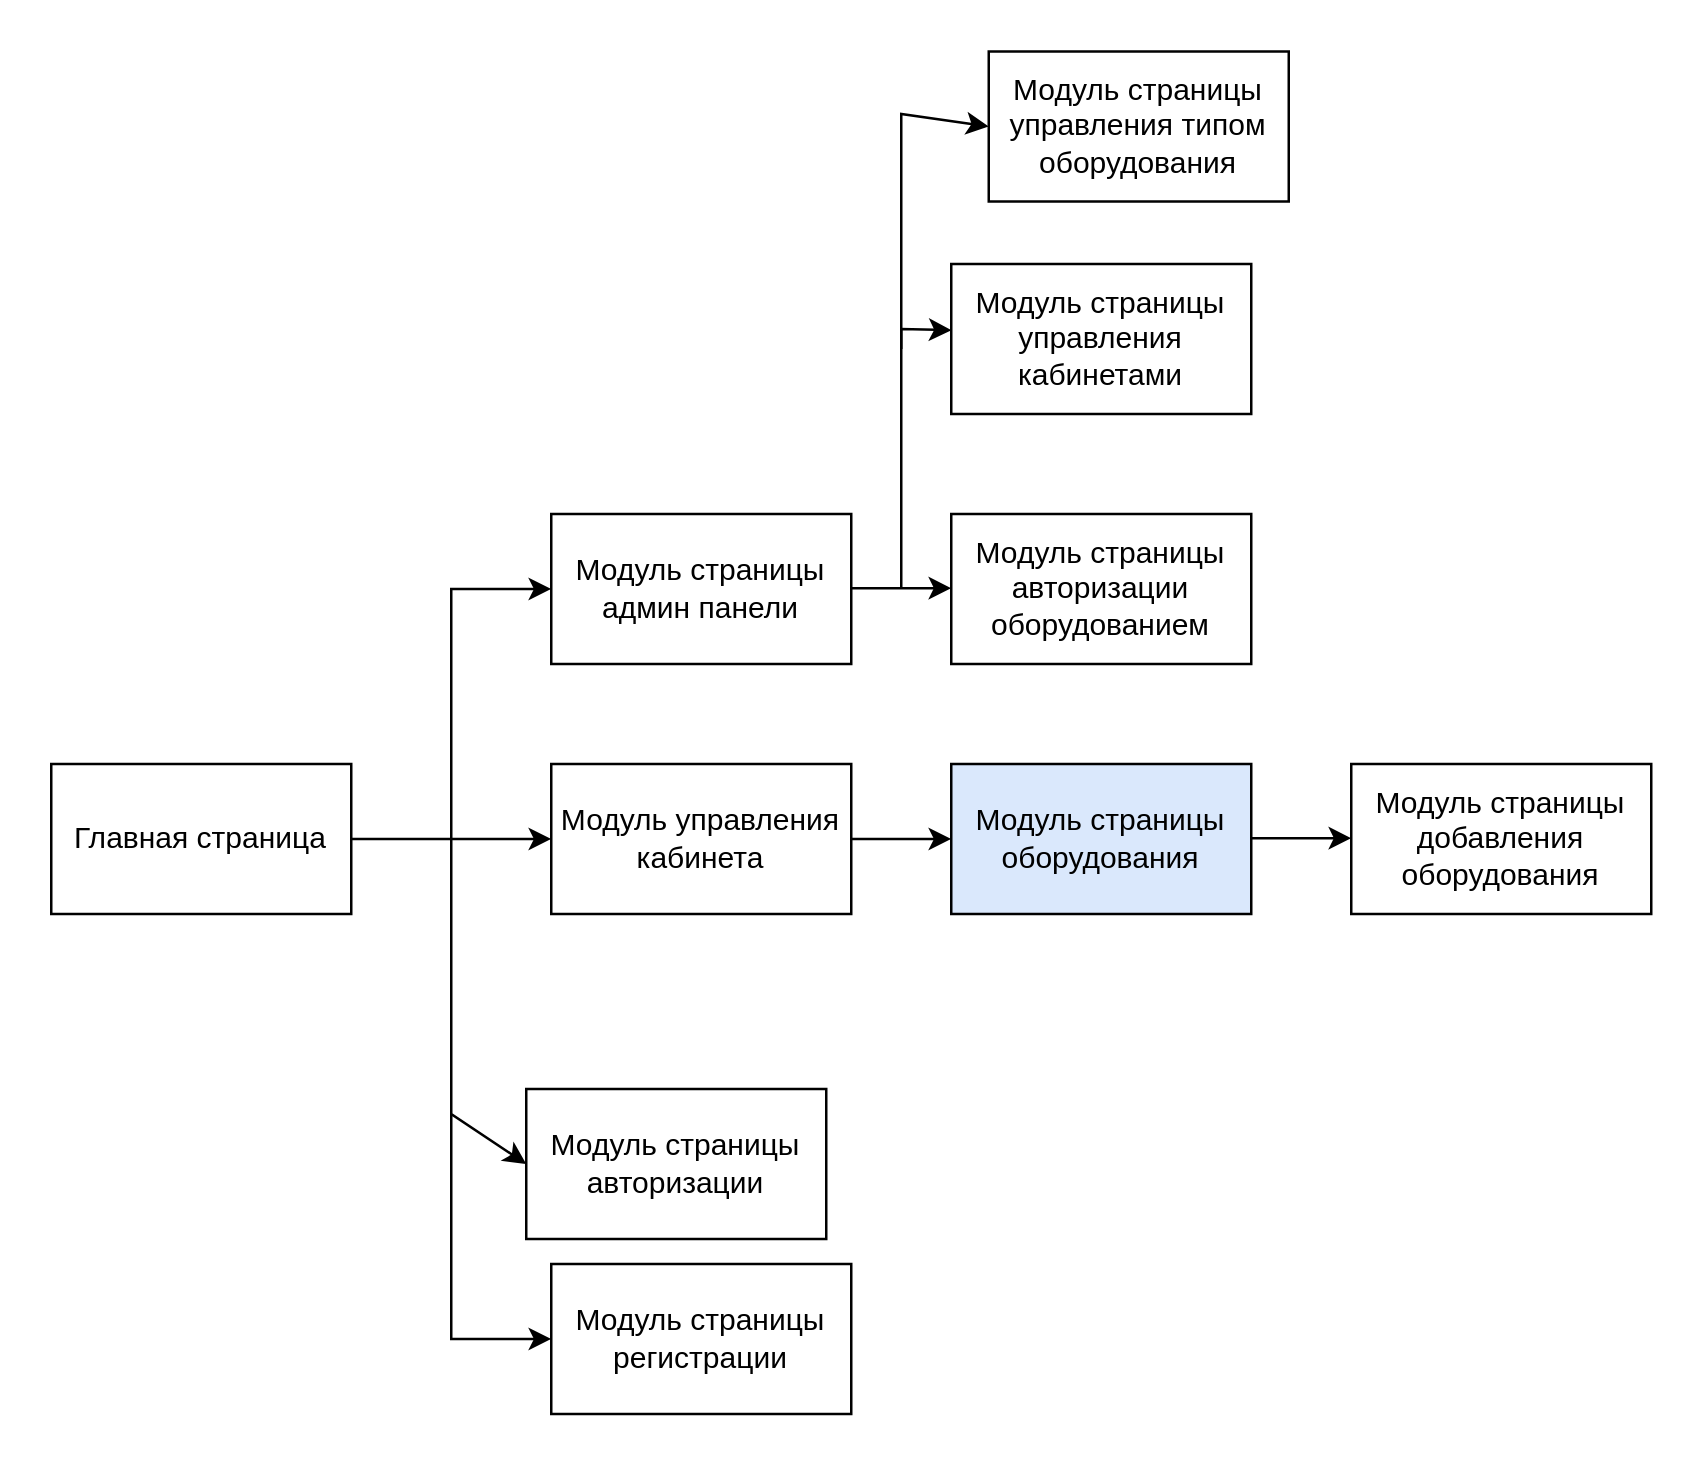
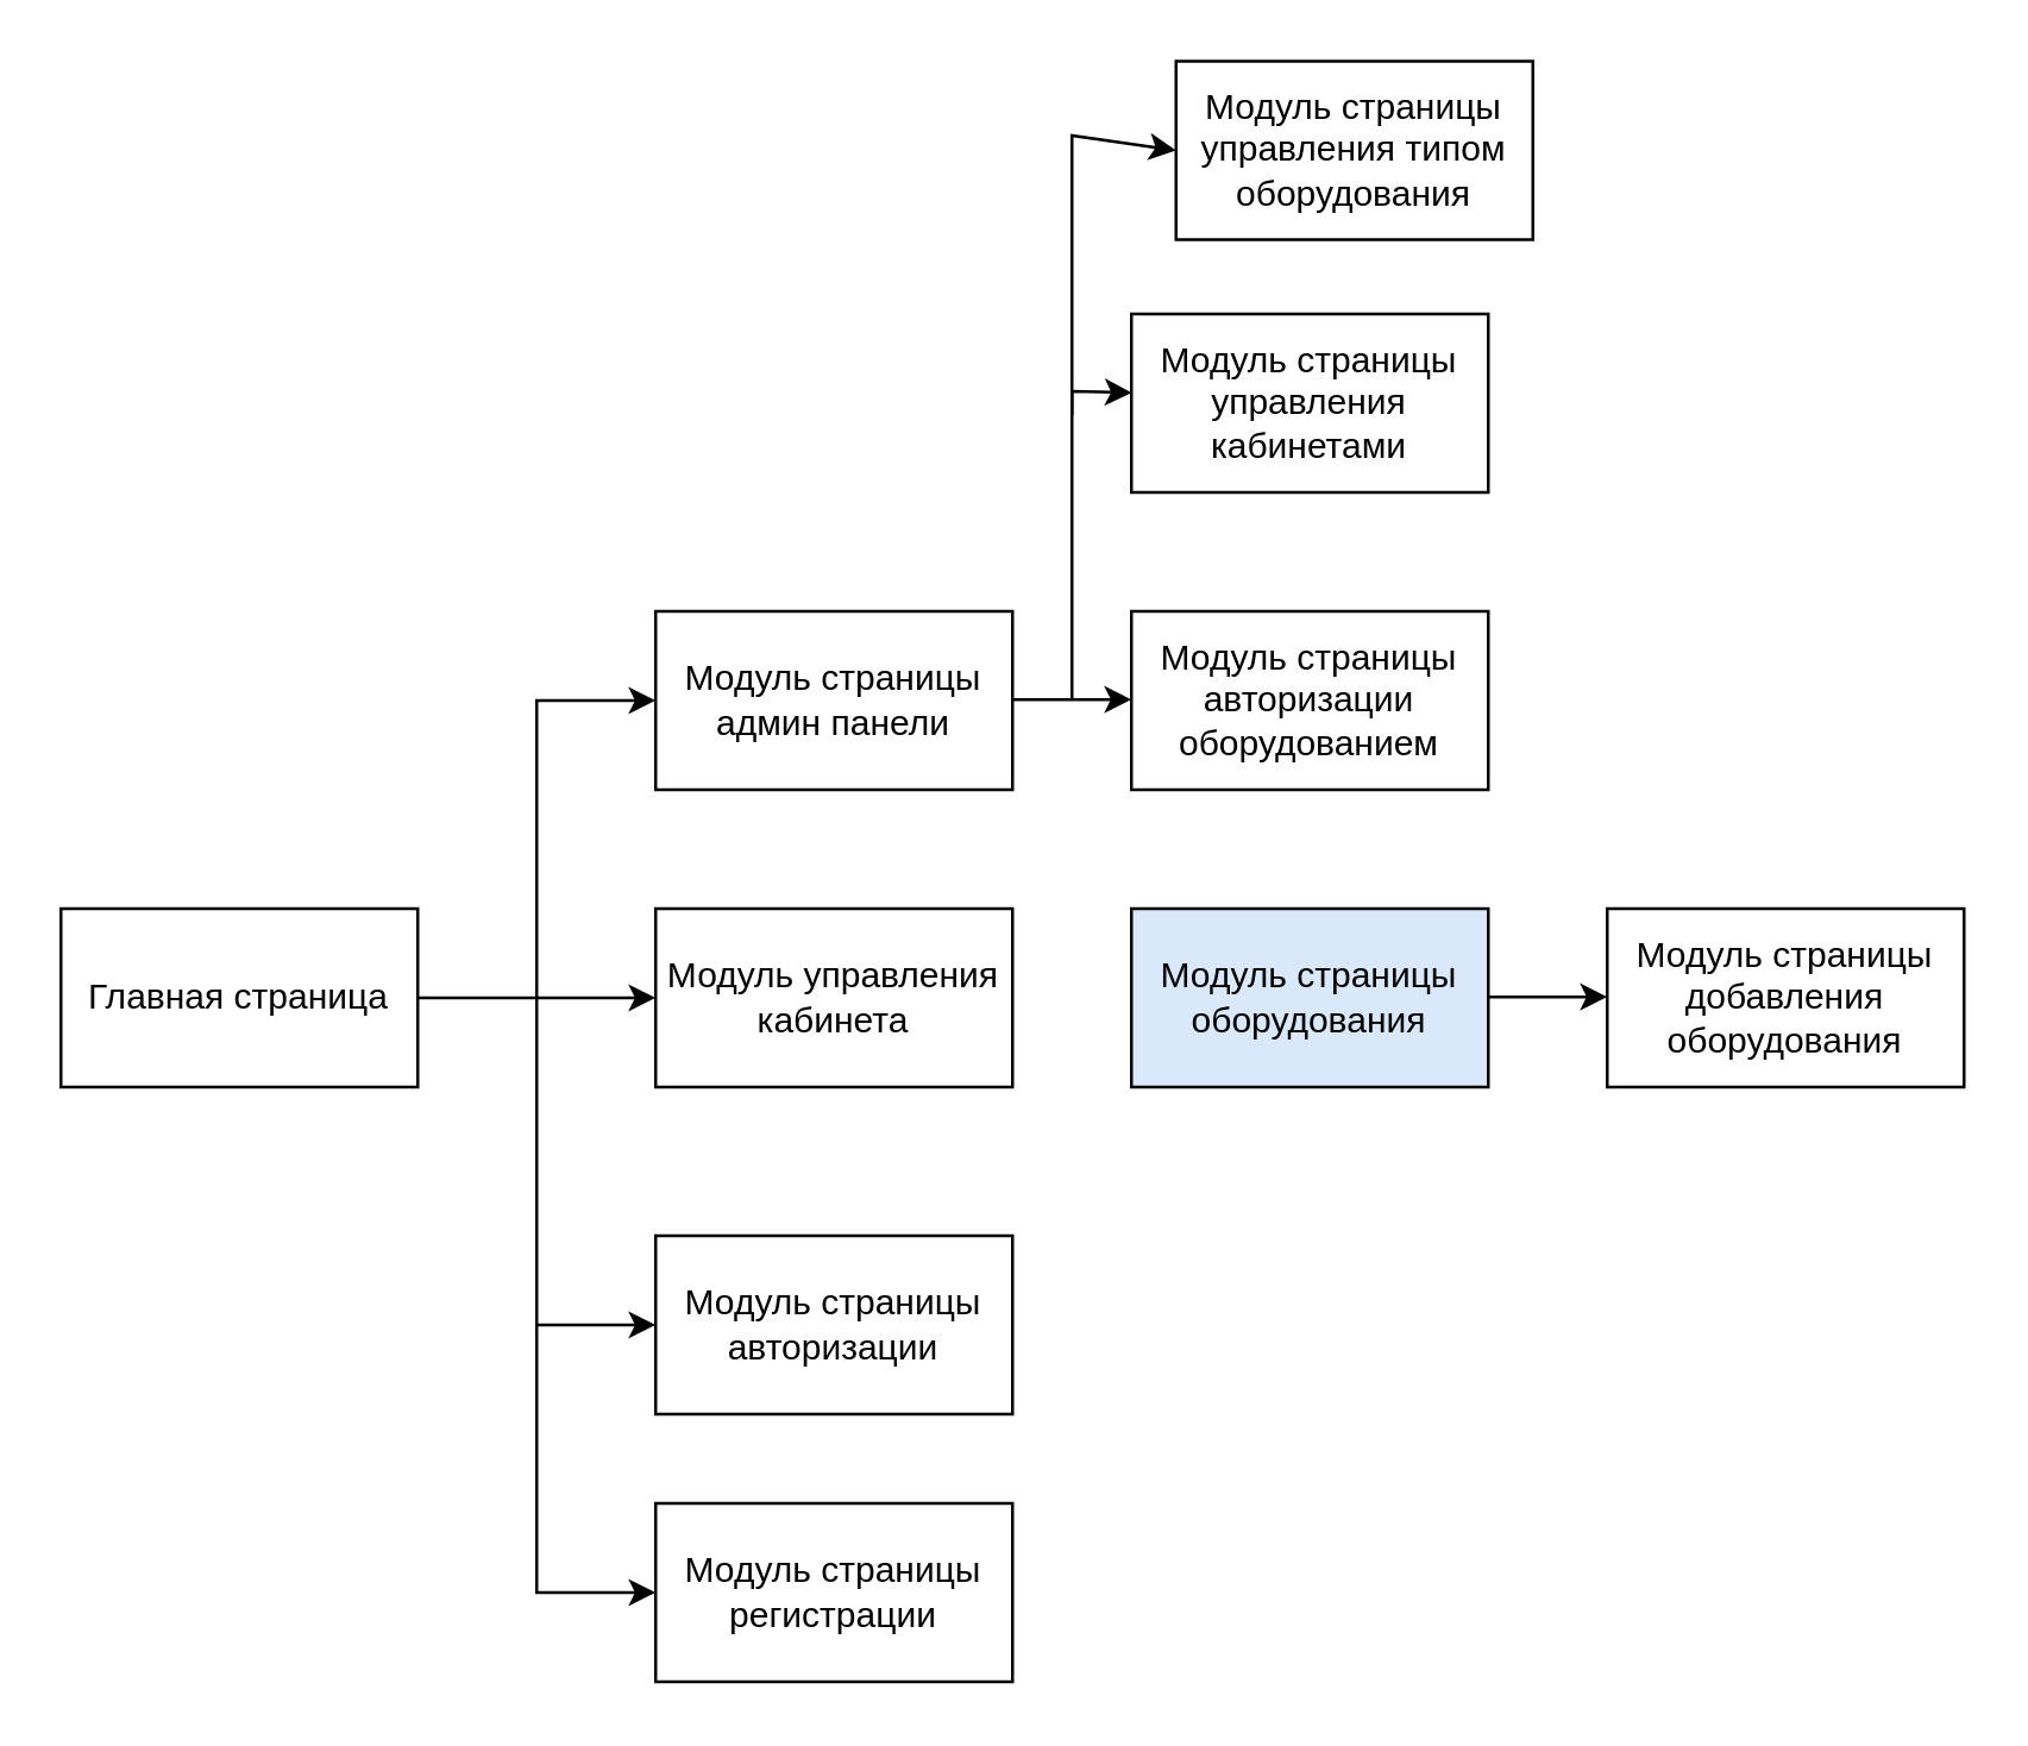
  <mxCell id="0" />
  <mxCell id="1" parent="0" />
  <mxCell id="2" value="Главная страница" style="rounded=0;whiteSpace=wrap;html=1;" vertex="1" parent="1"><mxGeometry x="20" y="305" width="120" height="60" as="geometry" /></mxCell>
- <mxCell id="3" value="Модуль страницы авторизации" style="rounded=0;whiteSpace=wrap;html=1;" vertex="1" parent="1"><mxGeometry x="210" y="435" width="120" height="60" as="geometry" /></mxCell>
+ <mxCell id="3" value="Модуль страницы авторизации" style="rounded=0;whiteSpace=wrap;html=1;" vertex="1" parent="1"><mxGeometry x="220" y="415" width="120" height="60" as="geometry" /></mxCell>
  <mxCell id="4" value="Модуль страницы регистрации" style="rounded=0;whiteSpace=wrap;html=1;" vertex="1" parent="1"><mxGeometry x="220" y="505" width="120" height="60" as="geometry" /></mxCell>
  <mxCell id="5" value="Модуль управления кабинета" style="rounded=0;whiteSpace=wrap;html=1;" vertex="1" parent="1"><mxGeometry x="220" y="305" width="120" height="60" as="geometry" /></mxCell>
  <mxCell id="6" value="Модуль страницы оборудования" style="rounded=0;whiteSpace=wrap;html=1;fillColor=#dae8fc;" vertex="1" parent="1"><mxGeometry x="380" y="305" width="120" height="60" as="geometry" /></mxCell>
  <mxCell id="7" value="Модуль страницы добавления оборудования" style="rounded=0;whiteSpace=wrap;html=1;" vertex="1" parent="1"><mxGeometry x="540" y="305" width="120" height="60" as="geometry" /></mxCell>
  <mxCell id="8" value="Модуль страницы админ панели" style="rounded=0;whiteSpace=wrap;html=1;" vertex="1" parent="1"><mxGeometry x="220" y="205" width="120" height="60" as="geometry" /></mxCell>
  <mxCell id="9" value="Модуль страницы авторизации оборудованием" style="rounded=0;whiteSpace=wrap;html=1;" vertex="1" parent="1"><mxGeometry x="380" y="205" width="120" height="60" as="geometry" /></mxCell>
  <mxCell id="10" value="Модуль страницы управления кабинетами" style="rounded=0;whiteSpace=wrap;html=1;" vertex="1" parent="1"><mxGeometry x="380" y="105" width="120" height="60" as="geometry" /></mxCell>
  <mxCell id="11" value="Модуль страницы управления типом оборудования" style="rounded=0;whiteSpace=wrap;html=1;" vertex="1" parent="1"><mxGeometry x="395" y="20" width="120" height="60" as="geometry" /></mxCell>
  <mxCell id="12" value="" style="endArrow=classic;html=1;rounded=0;exitX=1;exitY=0.5;exitDx=0;exitDy=0;entryX=0;entryY=0.5;entryDx=0;entryDy=0;" edge="1" parent="1" source="2" target="5"><mxGeometry width="50" height="50" relative="1" as="geometry"><mxPoint x="90" y="235" as="sourcePoint" /><mxPoint x="140" y="185" as="targetPoint" /></mxGeometry></mxCell>
  <mxCell id="13" value="" style="endArrow=classic;html=1;rounded=0;entryX=0;entryY=0.5;entryDx=0;entryDy=0;" edge="1" parent="1" target="8"><mxGeometry width="50" height="50" relative="1" as="geometry"><mxPoint x="180" y="335" as="sourcePoint" /><mxPoint x="220" y="225" as="targetPoint" /><Array as="points"><mxPoint x="180" y="235" /></Array></mxGeometry></mxCell>
  <mxCell id="14" value="" style="endArrow=classic;html=1;rounded=0;entryX=0;entryY=0.5;entryDx=0;entryDy=0;" edge="1" parent="1" target="3"><mxGeometry width="50" height="50" relative="1" as="geometry"><mxPoint x="180" y="335" as="sourcePoint" /><mxPoint x="220" y="365" as="targetPoint" /><Array as="points"><mxPoint x="180" y="445" /></Array></mxGeometry></mxCell>
  <mxCell id="15" value="" style="endArrow=classic;html=1;rounded=0;entryX=0;entryY=0.5;entryDx=0;entryDy=0;" edge="1" parent="1"><mxGeometry width="50" height="50" relative="1" as="geometry"><mxPoint x="180" y="445" as="sourcePoint" /><mxPoint x="220" y="535" as="targetPoint" /><Array as="points"><mxPoint x="180" y="535" /></Array></mxGeometry></mxCell>
- <mxCell id="16" value="" style="endArrow=classic;html=1;rounded=0;exitX=1;exitY=0.5;exitDx=0;exitDy=0;entryX=0;entryY=0.5;entryDx=0;entryDy=0;" edge="1" parent="1" source="5" target="6"><mxGeometry width="50" height="50" relative="1" as="geometry"><mxPoint x="470" y="445" as="sourcePoint" /><mxPoint x="520" y="395" as="targetPoint" /></mxGeometry></mxCell>
  <mxCell id="17" value="" style="endArrow=classic;html=1;rounded=0;exitX=1;exitY=0.5;exitDx=0;exitDy=0;entryX=0;entryY=0.5;entryDx=0;entryDy=0;" edge="1" parent="1"><mxGeometry width="50" height="50" relative="1" as="geometry"><mxPoint x="500" y="334.66" as="sourcePoint" /><mxPoint x="540" y="334.66" as="targetPoint" /></mxGeometry></mxCell>
  <mxCell id="18" value="" style="endArrow=classic;html=1;rounded=0;exitX=1;exitY=0.5;exitDx=0;exitDy=0;entryX=0;entryY=0.5;entryDx=0;entryDy=0;" edge="1" parent="1"><mxGeometry width="50" height="50" relative="1" as="geometry"><mxPoint x="340" y="234.66" as="sourcePoint" /><mxPoint x="380" y="234.66" as="targetPoint" /></mxGeometry></mxCell>
  <mxCell id="19" value="" style="endArrow=classic;html=1;rounded=0;entryX=0.001;entryY=0.441;entryDx=0;entryDy=0;entryPerimeter=0;" edge="1" parent="1" target="10"><mxGeometry width="50" height="50" relative="1" as="geometry"><mxPoint x="360" y="235" as="sourcePoint" /><mxPoint x="360" y="105" as="targetPoint" /><Array as="points"><mxPoint x="360" y="131" /></Array></mxGeometry></mxCell>
  <mxCell id="20" value="" style="endArrow=classic;html=1;rounded=0;entryX=0;entryY=0.5;entryDx=0;entryDy=0;" edge="1" parent="1" target="11"><mxGeometry width="50" height="50" relative="1" as="geometry"><mxPoint x="360" y="139" as="sourcePoint" /><mxPoint x="380" y="35" as="targetPoint" /><Array as="points"><mxPoint x="360" y="45" /></Array></mxGeometry></mxCell>
